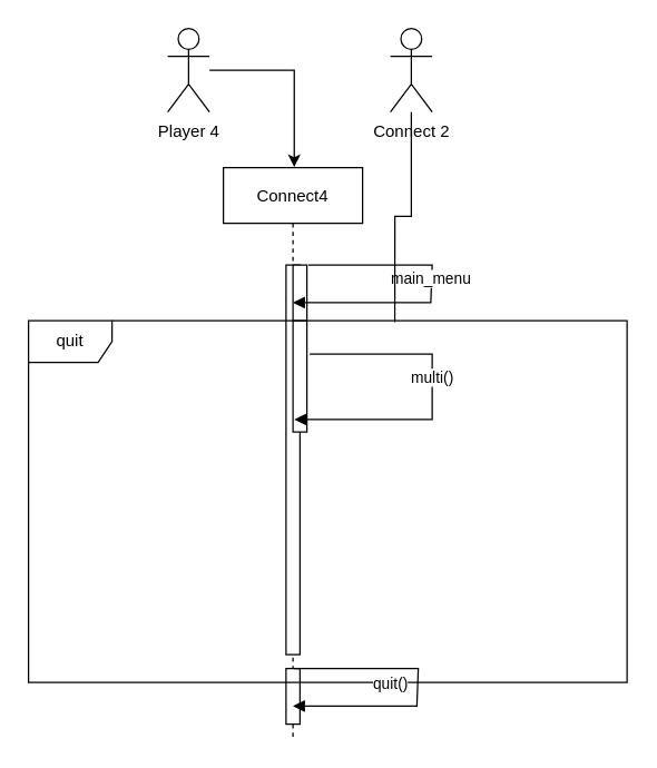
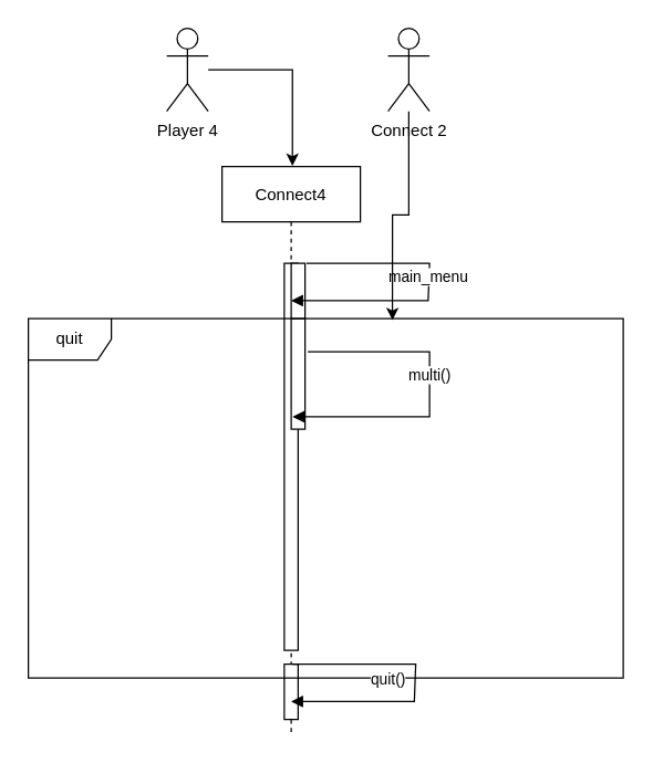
  <mxCell id="0" />
  <mxCell id="1" parent="0" />
  <mxCell id="2" value="Connect4" style="shape=umlLifeline;perimeter=lifelinePerimeter;container=1;collapsible=0;recursiveResize=0;rounded=0;shadow=0;strokeWidth=1;" parent="1" vertex="1"><mxGeometry x="160" y="120" width="100" height="410" as="geometry" /></mxCell>
  <mxCell id="3" value="" style="points=[];perimeter=orthogonalPerimeter;rounded=0;shadow=0;strokeWidth=1;" parent="2" vertex="1"><mxGeometry x="45" y="70" width="10" height="280" as="geometry" /></mxCell>
  <mxCell id="4" value="" style="points=[];perimeter=orthogonalPerimeter;rounded=0;shadow=0;strokeWidth=1;" parent="2" vertex="1"><mxGeometry x="50" y="110" width="10" height="80" as="geometry" /></mxCell>
  <mxCell id="5" value="&lt;div&gt;multi()&lt;/div&gt;" style="html=1;verticalAlign=bottom;endArrow=block;rounded=0;startArrow=none;entryX=0.1;entryY=0.888;entryDx=0;entryDy=0;entryPerimeter=0;exitX=1.2;exitY=0.3;exitDx=0;exitDy=0;exitPerimeter=0;" parent="2" source="4" target="4" edge="1"><mxGeometry x="-0.026" width="80" relative="1" as="geometry"><mxPoint x="55" y="110" as="sourcePoint" /><mxPoint x="70" y="140" as="targetPoint" /><Array as="points"><mxPoint x="150" y="134" /><mxPoint x="150" y="181" /></Array><mxPoint as="offset" /></mxGeometry></mxCell>
  <mxCell id="6" value="" style="points=[];perimeter=orthogonalPerimeter;rounded=0;shadow=0;strokeWidth=1;" parent="2" vertex="1"><mxGeometry x="50" y="70" width="10" height="40" as="geometry" /></mxCell>
  <mxCell id="7" value="" style="points=[];perimeter=orthogonalPerimeter;rounded=0;shadow=0;strokeWidth=1;" vertex="1" parent="2"><mxGeometry x="45" y="360" width="10" height="40" as="geometry" /></mxCell>
  <mxCell id="8" value="quit" style="shape=umlFrame;whiteSpace=wrap;html=1;" parent="1" vertex="1"><mxGeometry x="20" y="230" width="430" height="260" as="geometry" /></mxCell>
  <mxCell id="9" value="main_menu" style="html=1;verticalAlign=bottom;endArrow=block;rounded=0;startArrow=none;entryX=0.1;entryY=0.888;entryDx=0;entryDy=0;entryPerimeter=0;" parent="1" edge="1"><mxGeometry width="80" relative="1" as="geometry"><mxPoint x="221" y="190" as="sourcePoint" /><mxPoint x="210" y="217.04" as="targetPoint" /><Array as="points"><mxPoint x="260" y="190" /><mxPoint x="310" y="190" /><mxPoint x="309" y="217" /></Array></mxGeometry></mxCell>
- <mxCell id="10" style="edgeStyle=orthogonalEdgeStyle;rounded=0;orthogonalLoop=1;jettySize=auto;html=1;entryX=0.612;entryY=0.004;entryDx=0;entryDy=0;entryPerimeter=0;endArrow=none;" edge="1" parent="1" source="11" target="8"><mxGeometry relative="1" as="geometry" /></mxCell>
+ <mxCell id="10" style="edgeStyle=orthogonalEdgeStyle;rounded=0;orthogonalLoop=1;jettySize=auto;html=1;entryX=0.612;entryY=0.004;entryDx=0;entryDy=0;entryPerimeter=0;" edge="1" parent="1" source="11" target="8"><mxGeometry relative="1" as="geometry" /></mxCell>
  <mxCell id="11" value="Connect 2" style="shape=umlActor;verticalLabelPosition=bottom;verticalAlign=top;html=1;outlineConnect=0;" vertex="1" parent="1"><mxGeometry x="280" y="20" width="30" height="60" as="geometry" /></mxCell>
  <mxCell id="12" style="edgeStyle=orthogonalEdgeStyle;rounded=0;orthogonalLoop=1;jettySize=auto;html=1;entryX=0.509;entryY=-0.001;entryDx=0;entryDy=0;entryPerimeter=0;" edge="1" parent="1" source="13" target="2"><mxGeometry relative="1" as="geometry" /></mxCell>
  <mxCell id="13" value="Player 4" style="shape=umlActor;verticalLabelPosition=bottom;verticalAlign=top;html=1;outlineConnect=0;" vertex="1" parent="1"><mxGeometry x="120" y="20" width="30" height="60" as="geometry" /></mxCell>
  <mxCell id="14" value="quit()" style="html=1;verticalAlign=bottom;endArrow=block;rounded=0;startArrow=none;" edge="1" parent="1"><mxGeometry x="0.317" y="-7" width="80" relative="1" as="geometry"><mxPoint x="211" y="480" as="sourcePoint" /><mxPoint x="210" y="507" as="targetPoint" /><Array as="points"><mxPoint x="250" y="480" /><mxPoint x="300" y="480" /><mxPoint x="299" y="507" /></Array><mxPoint as="offset" /></mxGeometry></mxCell>
